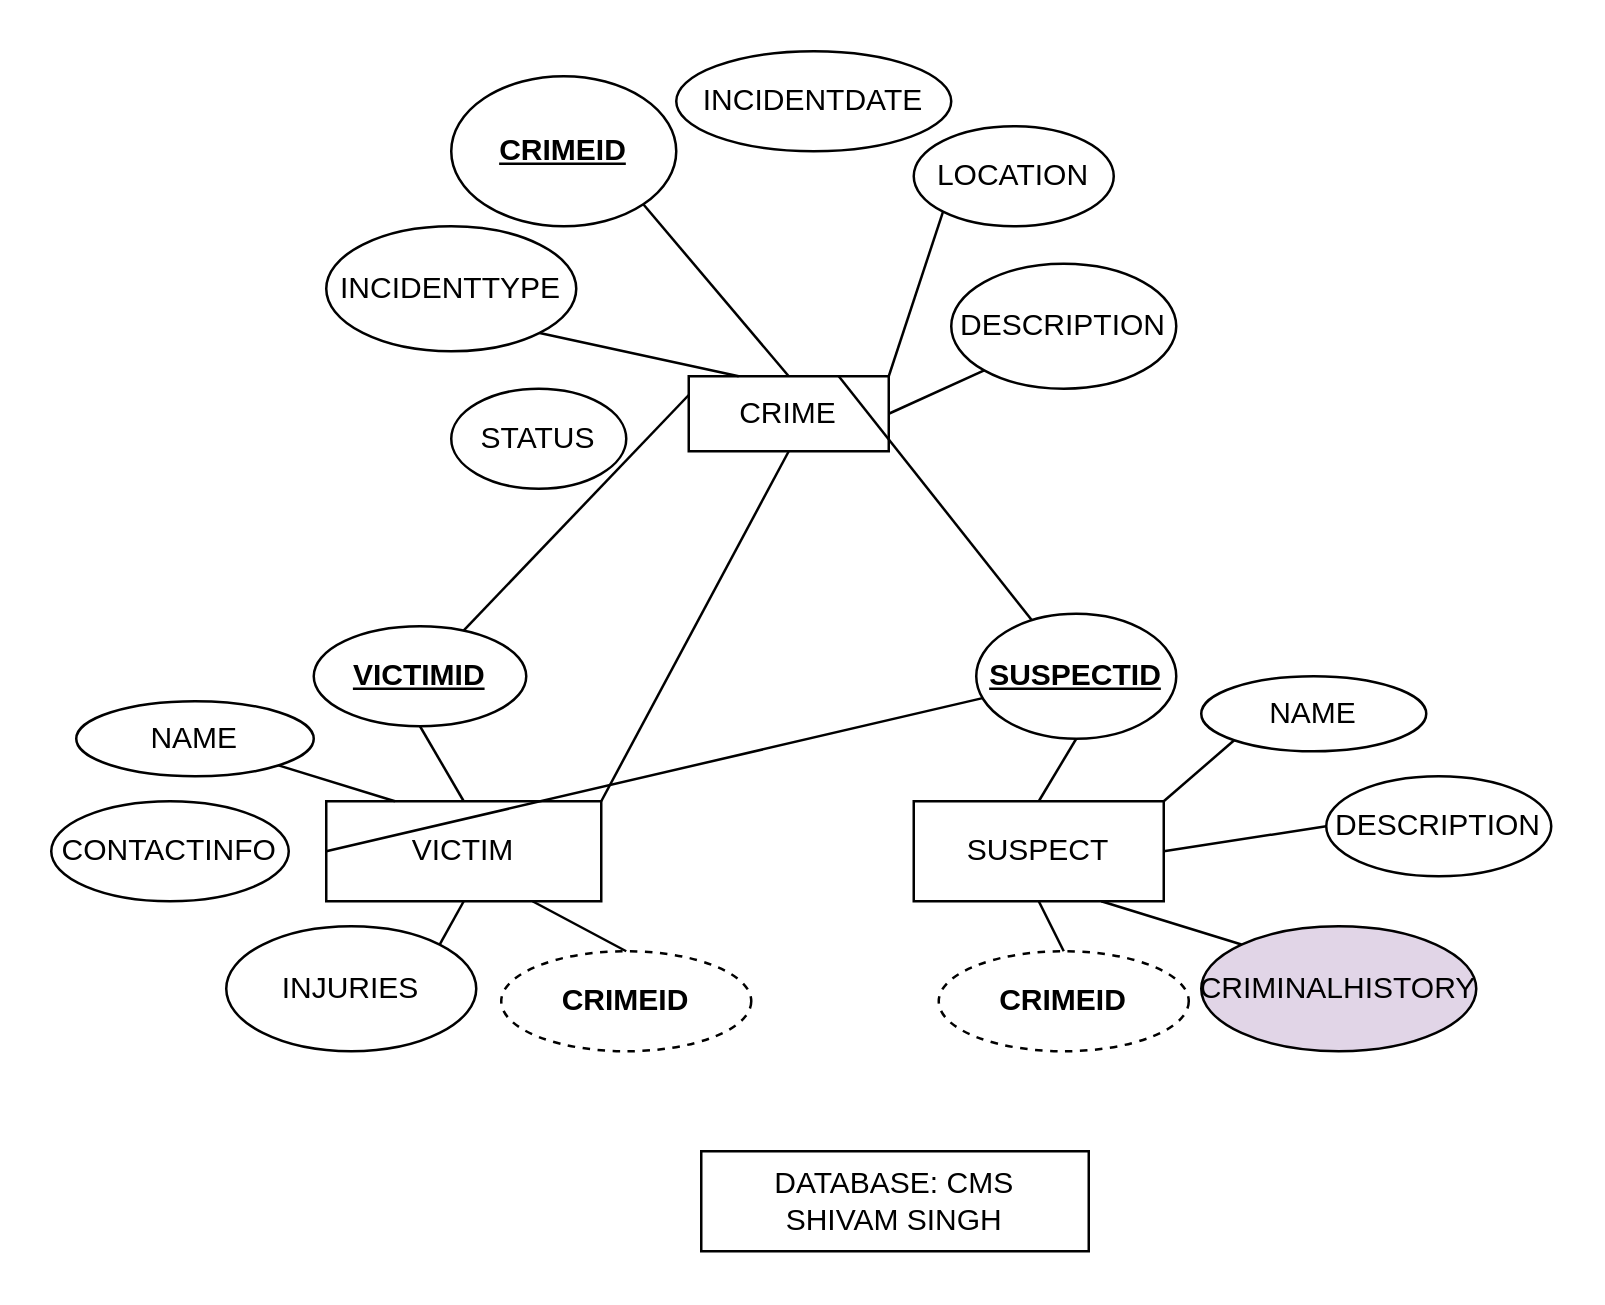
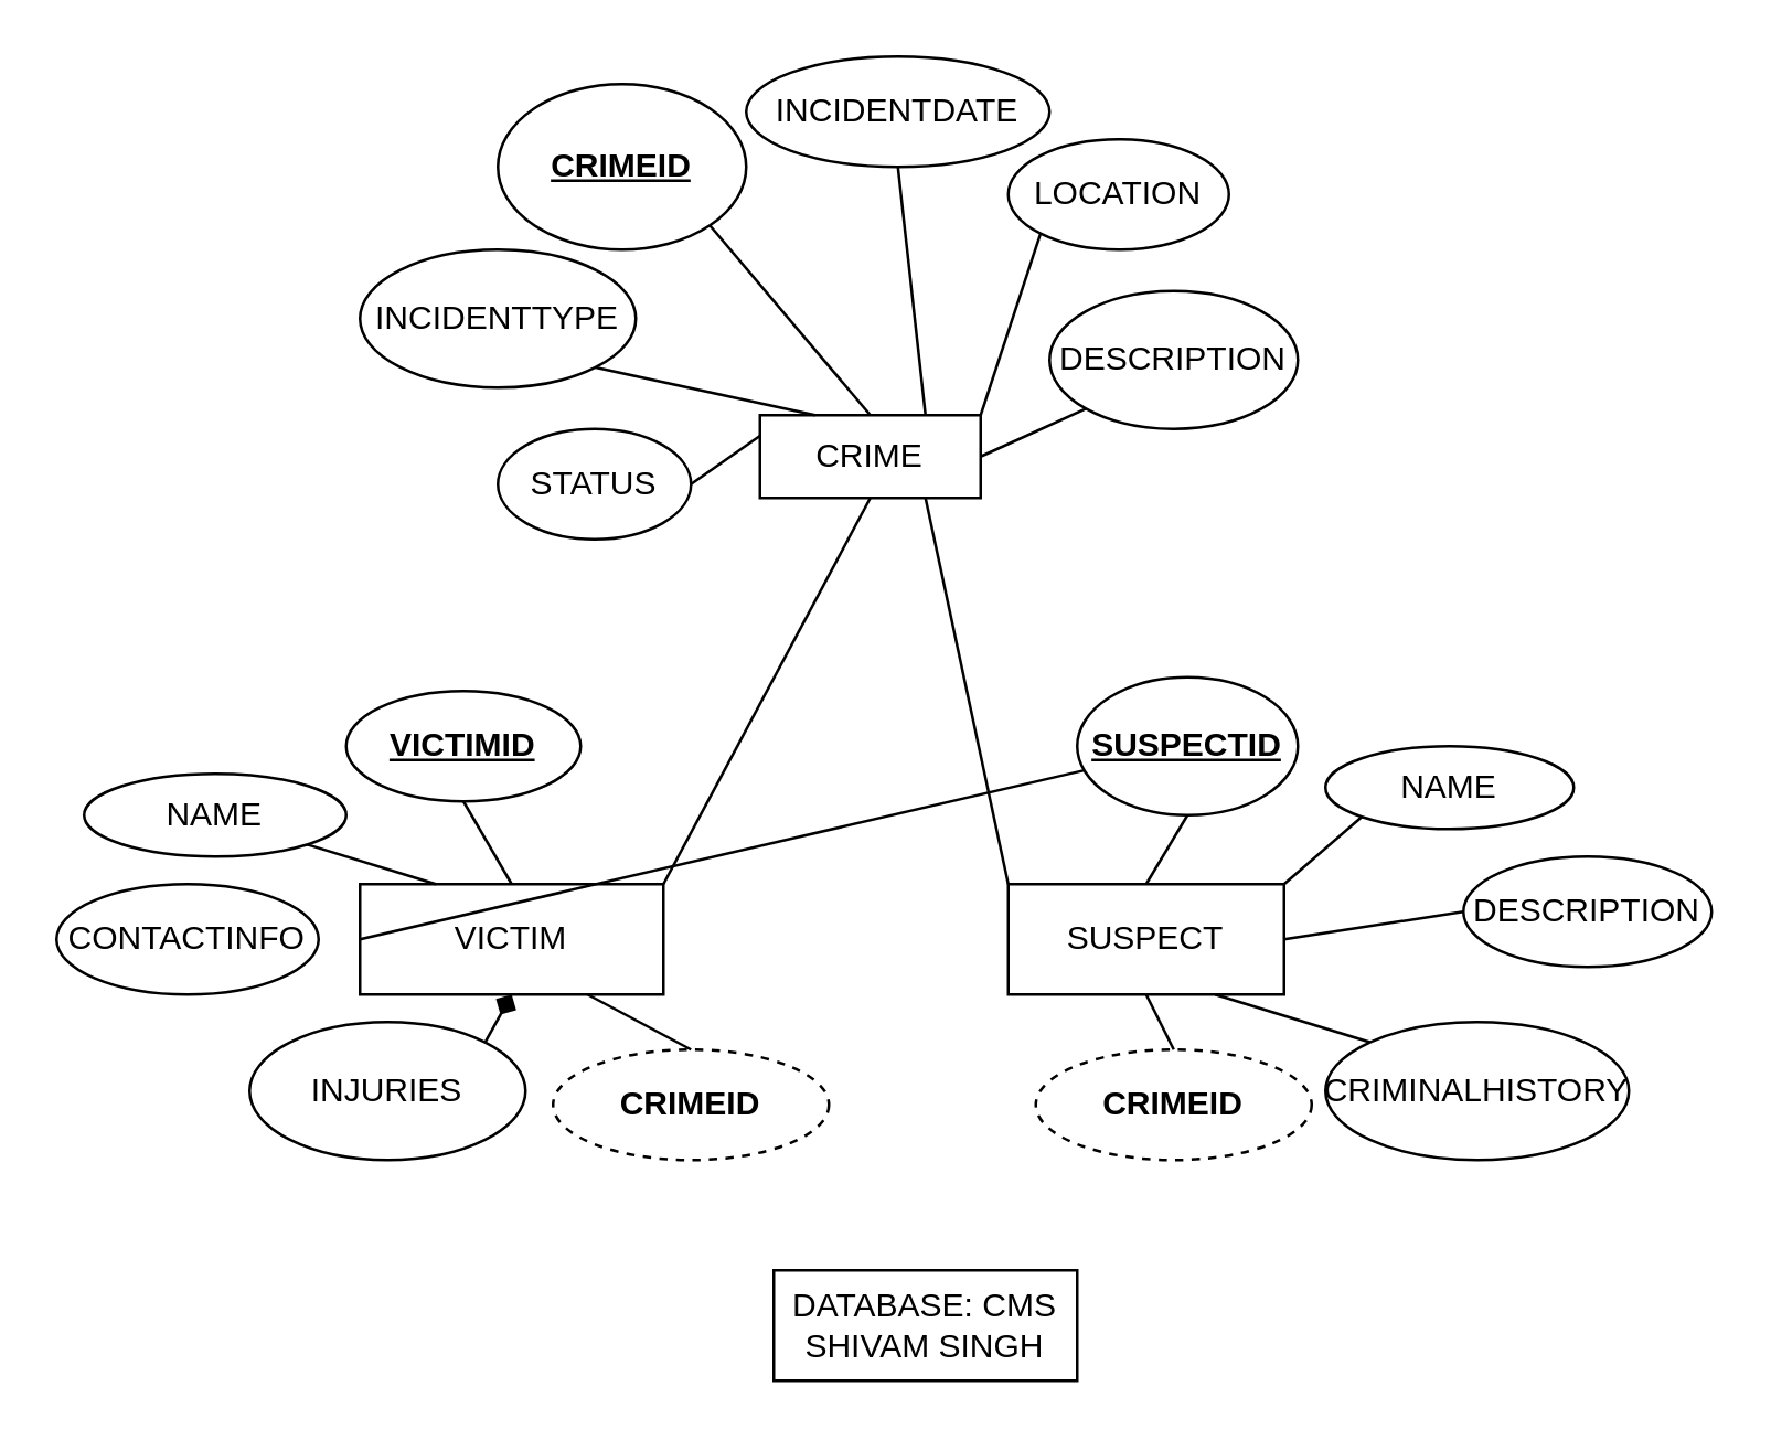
  <mxCell id="0" />
  <mxCell id="1" parent="0" />
  <mxCell id="2" value="VICTIM" style="rounded=0;whiteSpace=wrap;html=1;" vertex="1" parent="1"><mxGeometry x="130" y="320" width="110" height="40" as="geometry" /></mxCell>
  <mxCell id="3" value="CRIME" style="rounded=0;whiteSpace=wrap;html=1;" vertex="1" parent="1"><mxGeometry x="275" y="150" width="80" height="30" as="geometry" /></mxCell>
  <mxCell id="4" value="SUSPECT" style="rounded=0;whiteSpace=wrap;html=1;" vertex="1" parent="1"><mxGeometry x="365" y="320" width="100" height="40" as="geometry" /></mxCell>
  <mxCell id="5" value="NAME" style="ellipse;whiteSpace=wrap;html=1;" vertex="1" parent="1"><mxGeometry x="480" y="270" width="90" height="30" as="geometry" /></mxCell>
  <mxCell id="6" value="&lt;b&gt;&lt;u&gt;SUSPECTID&lt;/u&gt;&lt;/b&gt;" style="ellipse;whiteSpace=wrap;html=1;" vertex="1" parent="1"><mxGeometry x="390" y="245" width="80" height="50" as="geometry" /></mxCell>
  <mxCell id="7" value="DESCRIPTION" style="ellipse;whiteSpace=wrap;html=1;" vertex="1" parent="1"><mxGeometry x="530" y="310" width="90" height="40" as="geometry" /></mxCell>
  <mxCell id="8" value="INJURIES" style="ellipse;whiteSpace=wrap;html=1;" vertex="1" parent="1"><mxGeometry x="90" y="370" width="100" height="50" as="geometry" /></mxCell>
  <mxCell id="9" value="CONTACTINFO" style="ellipse;whiteSpace=wrap;html=1;" vertex="1" parent="1"><mxGeometry x="20" y="320" width="95" height="40" as="geometry" /></mxCell>
  <mxCell id="10" value="NAME" style="ellipse;whiteSpace=wrap;html=1;" vertex="1" parent="1"><mxGeometry x="30" y="280" width="95" height="30" as="geometry" /></mxCell>
  <mxCell id="11" value="&lt;b&gt;&lt;u&gt;VICTIMID&lt;/u&gt;&lt;/b&gt;" style="ellipse;whiteSpace=wrap;html=1;" vertex="1" parent="1"><mxGeometry x="125" y="250" width="85" height="40" as="geometry" /></mxCell>
  <mxCell id="12" value="STATUS" style="ellipse;whiteSpace=wrap;html=1;" vertex="1" parent="1"><mxGeometry x="180" y="155" width="70" height="40" as="geometry" /></mxCell>
  <mxCell id="13" value="INCIDENTTYPE" style="ellipse;whiteSpace=wrap;html=1;" vertex="1" parent="1"><mxGeometry x="130" y="90" width="100" height="50" as="geometry" /></mxCell>
  <mxCell id="14" value="DESCRIPTION" style="ellipse;whiteSpace=wrap;html=1;" vertex="1" parent="1"><mxGeometry x="380" y="105" width="90" height="50" as="geometry" /></mxCell>
  <mxCell id="15" value="LOCATION" style="ellipse;whiteSpace=wrap;html=1;" vertex="1" parent="1"><mxGeometry x="365" y="50" width="80" height="40" as="geometry" /></mxCell>
  <mxCell id="16" value="&lt;u&gt;&lt;b&gt;CRIMEID&lt;/b&gt;&lt;/u&gt;" style="ellipse;whiteSpace=wrap;html=1;" vertex="1" parent="1"><mxGeometry x="180" y="30" width="90" height="60" as="geometry" /></mxCell>
  <mxCell id="17" value="INCIDENTDATE" style="ellipse;whiteSpace=wrap;html=1;" vertex="1" parent="1"><mxGeometry x="270" y="20" width="110" height="40" as="geometry" /></mxCell>
- <mxCell id="18" value="" style="endArrow=none;html=1;rounded=0;exitX=0.75;exitY=0;exitDx=0;exitDy=0;" edge="1" parent="1" source="3" target="6"><mxGeometry width="50" height="50" relative="1" as="geometry"><mxPoint x="280" y="110" as="sourcePoint" /><mxPoint x="330" y="60" as="targetPoint" /></mxGeometry></mxCell>
+ <mxCell id="18" value="" style="endArrow=none;html=1;rounded=0;exitX=0.75;exitY=0;exitDx=0;exitDy=0;entryX=0.5;entryY=1;entryDx=0;entryDy=0;" edge="1" parent="1" source="3" target="17"><mxGeometry width="50" height="50" relative="1" as="geometry"><mxPoint x="280" y="110" as="sourcePoint" /><mxPoint x="330" y="60" as="targetPoint" /></mxGeometry></mxCell>
  <mxCell id="19" value="" style="endArrow=none;html=1;rounded=0;entryX=0;entryY=1;entryDx=0;entryDy=0;exitX=1;exitY=0;exitDx=0;exitDy=0;" edge="1" parent="1" source="3" target="15"><mxGeometry width="50" height="50" relative="1" as="geometry"><mxPoint x="340" y="290" as="sourcePoint" /><mxPoint x="390" y="240" as="targetPoint" /></mxGeometry></mxCell>
  <mxCell id="20" value="" style="endArrow=none;html=1;rounded=0;entryX=0;entryY=1;entryDx=0;entryDy=0;exitX=1;exitY=0.5;exitDx=0;exitDy=0;" edge="1" parent="1" source="3" target="14"><mxGeometry width="50" height="50" relative="1" as="geometry"><mxPoint x="340" y="290" as="sourcePoint" /><mxPoint x="390" y="240" as="targetPoint" /></mxGeometry></mxCell>
  <mxCell id="21" value="" style="endArrow=none;html=1;rounded=0;entryX=1;entryY=1;entryDx=0;entryDy=0;exitX=0.5;exitY=0;exitDx=0;exitDy=0;" edge="1" parent="1" source="3" target="16"><mxGeometry width="50" height="50" relative="1" as="geometry"><mxPoint x="313.18" y="388.79" as="sourcePoint" /><mxPoint x="230" y="180.003" as="targetPoint" /></mxGeometry></mxCell>
  <mxCell id="22" value="" style="endArrow=none;html=1;rounded=0;entryX=1;entryY=1;entryDx=0;entryDy=0;exitX=0.25;exitY=0;exitDx=0;exitDy=0;" edge="1" parent="1" source="3" target="13"><mxGeometry width="50" height="50" relative="1" as="geometry"><mxPoint x="340" y="290" as="sourcePoint" /><mxPoint x="390" y="240" as="targetPoint" /></mxGeometry></mxCell>
- <mxCell id="23" value="" style="endArrow=none;html=1;rounded=0;exitX=0;exitY=0.25;exitDx=0;exitDy=0;" edge="1" parent="1" source="3" target="11"><mxGeometry width="50" height="50" relative="1" as="geometry"><mxPoint x="340" y="290" as="sourcePoint" /><mxPoint x="390" y="240" as="targetPoint" /></mxGeometry></mxCell>
+ <mxCell id="23" value="" style="endArrow=none;html=1;rounded=0;entryX=1;entryY=0.5;entryDx=0;entryDy=0;exitX=0;exitY=0.25;exitDx=0;exitDy=0;" edge="1" parent="1" source="3" target="12"><mxGeometry width="50" height="50" relative="1" as="geometry"><mxPoint x="340" y="290" as="sourcePoint" /><mxPoint x="390" y="240" as="targetPoint" /></mxGeometry></mxCell>
  <mxCell id="24" value="&lt;b&gt;CRIMEID&lt;/b&gt;" style="ellipse;whiteSpace=wrap;html=1;align=center;dashed=1;" vertex="1" parent="1"><mxGeometry x="200" y="380" width="100" height="40" as="geometry" /></mxCell>
  <mxCell id="25" value="" style="endArrow=none;html=1;rounded=0;entryX=0.5;entryY=1;entryDx=0;entryDy=0;exitX=1;exitY=0;exitDx=0;exitDy=0;" edge="1" parent="1" source="2" target="3"><mxGeometry width="50" height="50" relative="1" as="geometry"><mxPoint x="340" y="290" as="sourcePoint" /><mxPoint x="390" y="240" as="targetPoint" /></mxGeometry></mxCell>
  <mxCell id="26" value="" style="endArrow=none;html=1;rounded=0;entryX=0.5;entryY=0;entryDx=0;entryDy=0;exitX=0.75;exitY=1;exitDx=0;exitDy=0;" edge="1" parent="1" source="2" target="24"><mxGeometry width="50" height="50" relative="1" as="geometry"><mxPoint x="340" y="290" as="sourcePoint" /><mxPoint x="390" y="240" as="targetPoint" /></mxGeometry></mxCell>
- <mxCell id="27" value="" style="endArrow=none;html=1;rounded=0;entryX=0.5;entryY=1;entryDx=0;entryDy=0;exitX=1;exitY=0;exitDx=0;exitDy=0;" edge="1" parent="1" source="8" target="2"><mxGeometry width="50" height="50" relative="1" as="geometry"><mxPoint x="340" y="290" as="sourcePoint" /><mxPoint x="390" y="240" as="targetPoint" /></mxGeometry></mxCell>
+ <mxCell id="27" value="" style="endArrow=diamond;html=1;rounded=0;entryX=0.5;entryY=1;entryDx=0;entryDy=0;exitX=1;exitY=0;exitDx=0;exitDy=0;" edge="1" parent="1" source="8" target="2"><mxGeometry width="50" height="50" relative="1" as="geometry"><mxPoint x="340" y="290" as="sourcePoint" /><mxPoint x="390" y="240" as="targetPoint" /></mxGeometry></mxCell>
  <mxCell id="28" value="" style="endArrow=none;html=1;rounded=0;entryX=0.5;entryY=1;entryDx=0;entryDy=0;exitX=0.5;exitY=0;exitDx=0;exitDy=0;" edge="1" parent="1" source="2" target="11"><mxGeometry width="50" height="50" relative="1" as="geometry"><mxPoint x="340" y="290" as="sourcePoint" /><mxPoint x="390" y="240" as="targetPoint" /></mxGeometry></mxCell>
  <mxCell id="29" value="" style="endArrow=none;html=1;rounded=0;entryX=1;entryY=1;entryDx=0;entryDy=0;exitX=0.25;exitY=0;exitDx=0;exitDy=0;" edge="1" parent="1" source="2" target="10"><mxGeometry width="50" height="50" relative="1" as="geometry"><mxPoint x="340" y="290" as="sourcePoint" /><mxPoint x="390" y="240" as="targetPoint" /></mxGeometry></mxCell>
  <mxCell id="30" value="" style="endArrow=none;html=1;rounded=0;exitX=0;exitY=0.5;exitDx=0;exitDy=0;" edge="1" parent="1" source="2" target="6"><mxGeometry width="50" height="50" relative="1" as="geometry"><mxPoint x="340" y="290" as="sourcePoint" /><mxPoint x="390" y="240" as="targetPoint" /></mxGeometry></mxCell>
- <mxCell id="31" value="CRIMINALHISTORY" style="ellipse;whiteSpace=wrap;html=1;fillColor=#e1d5e7;" vertex="1" parent="1"><mxGeometry x="480" y="370" width="110" height="50" as="geometry" /></mxCell>
+ <mxCell id="31" value="CRIMINALHISTORY" style="ellipse;whiteSpace=wrap;html=1;" vertex="1" parent="1"><mxGeometry x="480" y="370" width="110" height="50" as="geometry" /></mxCell>
  <mxCell id="32" value="&lt;b&gt;CRIMEID&lt;/b&gt;" style="ellipse;whiteSpace=wrap;html=1;align=center;dashed=1;" vertex="1" parent="1"><mxGeometry x="375" y="380" width="100" height="40" as="geometry" /></mxCell>
+ <mxCell id="33" value="" style="endArrow=none;html=1;rounded=0;entryX=0.75;entryY=1;entryDx=0;entryDy=0;exitX=0;exitY=0;exitDx=0;exitDy=0;" edge="1" parent="1" source="4" target="3"><mxGeometry width="50" height="50" relative="1" as="geometry"><mxPoint x="340" y="290" as="sourcePoint" /><mxPoint x="390" y="240" as="targetPoint" /></mxGeometry></mxCell>
  <mxCell id="34" value="" style="endArrow=none;html=1;rounded=0;entryX=0.5;entryY=1;entryDx=0;entryDy=0;exitX=0.5;exitY=0;exitDx=0;exitDy=0;" edge="1" parent="1" source="4" target="6"><mxGeometry width="50" height="50" relative="1" as="geometry"><mxPoint x="340" y="290" as="sourcePoint" /><mxPoint x="390" y="240" as="targetPoint" /></mxGeometry></mxCell>
  <mxCell id="35" value="" style="endArrow=none;html=1;rounded=0;entryX=0;entryY=1;entryDx=0;entryDy=0;exitX=1;exitY=0;exitDx=0;exitDy=0;" edge="1" parent="1" source="4" target="5"><mxGeometry width="50" height="50" relative="1" as="geometry"><mxPoint x="340" y="290" as="sourcePoint" /><mxPoint x="390" y="240" as="targetPoint" /></mxGeometry></mxCell>
  <mxCell id="36" value="" style="endArrow=none;html=1;rounded=0;entryX=0;entryY=0.5;entryDx=0;entryDy=0;exitX=1;exitY=0.5;exitDx=0;exitDy=0;" edge="1" parent="1" source="4" target="7"><mxGeometry width="50" height="50" relative="1" as="geometry"><mxPoint x="340" y="290" as="sourcePoint" /><mxPoint x="390" y="240" as="targetPoint" /></mxGeometry></mxCell>
  <mxCell id="37" value="" style="endArrow=none;html=1;rounded=0;entryX=0;entryY=0;entryDx=0;entryDy=0;exitX=0.75;exitY=1;exitDx=0;exitDy=0;" edge="1" parent="1" source="4" target="31"><mxGeometry width="50" height="50" relative="1" as="geometry"><mxPoint x="470" y="360" as="sourcePoint" /><mxPoint x="390" y="240" as="targetPoint" /></mxGeometry></mxCell>
  <mxCell id="38" value="" style="endArrow=none;html=1;rounded=0;entryX=0.5;entryY=1;entryDx=0;entryDy=0;exitX=0.5;exitY=0;exitDx=0;exitDy=0;" edge="1" parent="1" source="32" target="4"><mxGeometry width="50" height="50" relative="1" as="geometry"><mxPoint x="340" y="290" as="sourcePoint" /><mxPoint x="390" y="240" as="targetPoint" /></mxGeometry></mxCell>
- <mxCell id="39" value="DATABASE: CMS&lt;br&gt;SHIVAM SINGH" style="rounded=0;whiteSpace=wrap;html=1;" vertex="1" parent="1"><mxGeometry x="280" y="460" width="155" height="40" as="geometry" /></mxCell>
+ <mxCell id="39" value="DATABASE: CMS&lt;br&gt;SHIVAM SINGH" style="rounded=0;whiteSpace=wrap;html=1;" vertex="1" parent="1"><mxGeometry x="280" y="460" width="110" height="40" as="geometry" /></mxCell>
